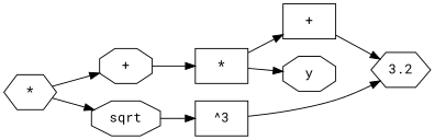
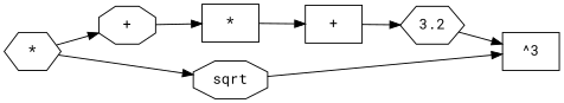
  digraph {
    fontname="Roboto Mono"
    rankdir=LR
    node [fontname="Roboto Mono" shape=octagon]
    edge [fontname="Roboto Mono"]
    n1 [label="*" shape=hexagon]
    n2 [label="+"]
    n3 [label=sqrt]
    n4 [label="*" shape=box]
    n5 [label="^3" shape=box]
    n6 [label="+" shape=box]
-   n7 [label=y]
    n8 [label=3.2 shape=hexagon]
    n1 -> n2
    n1 -> n3
    n2 -> n4
    n3 -> n5
    n4 -> n6
-   n4 -> n7
-   n5 -> n8
+   n8 -> n5
    n6 -> n8
  }
